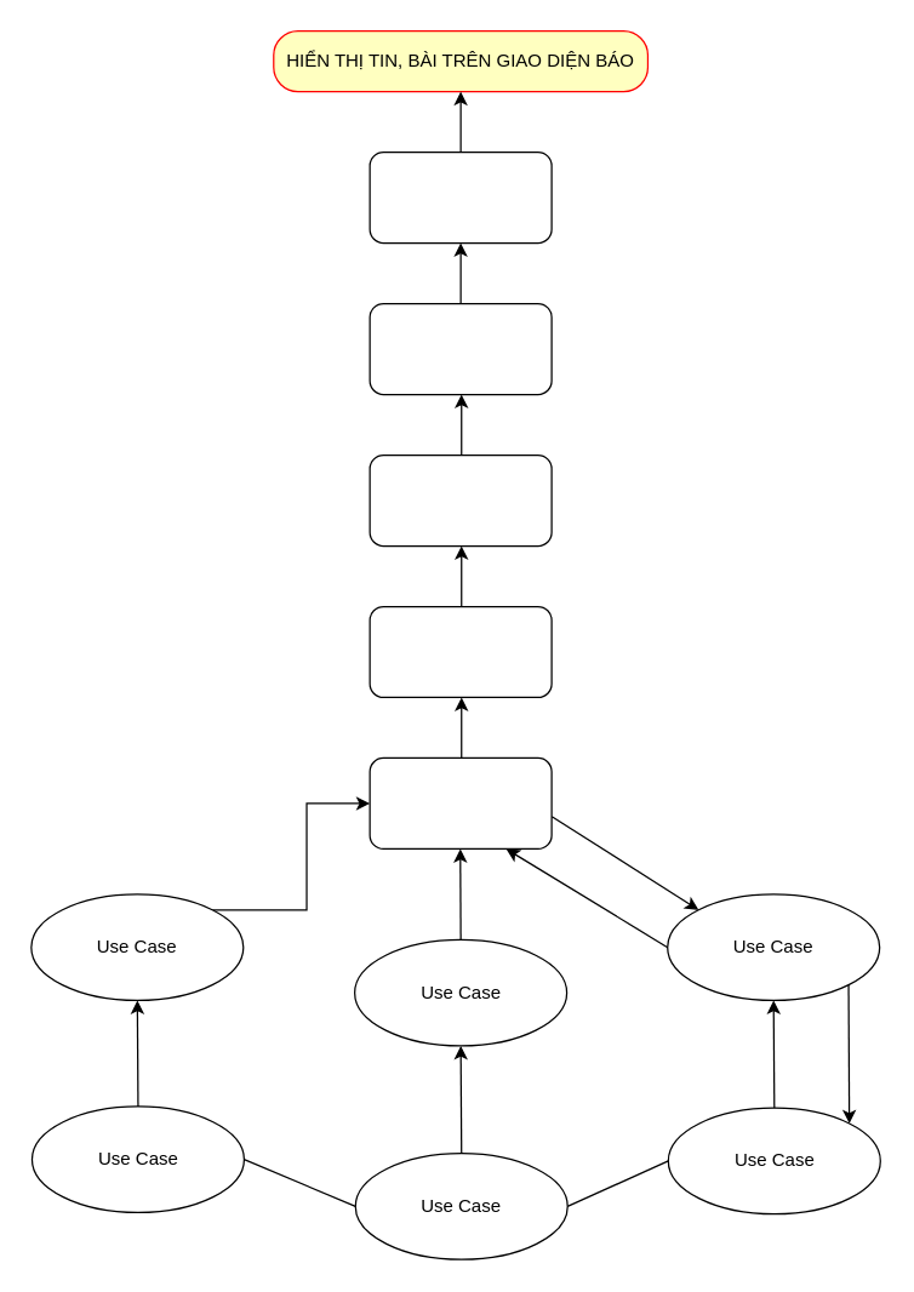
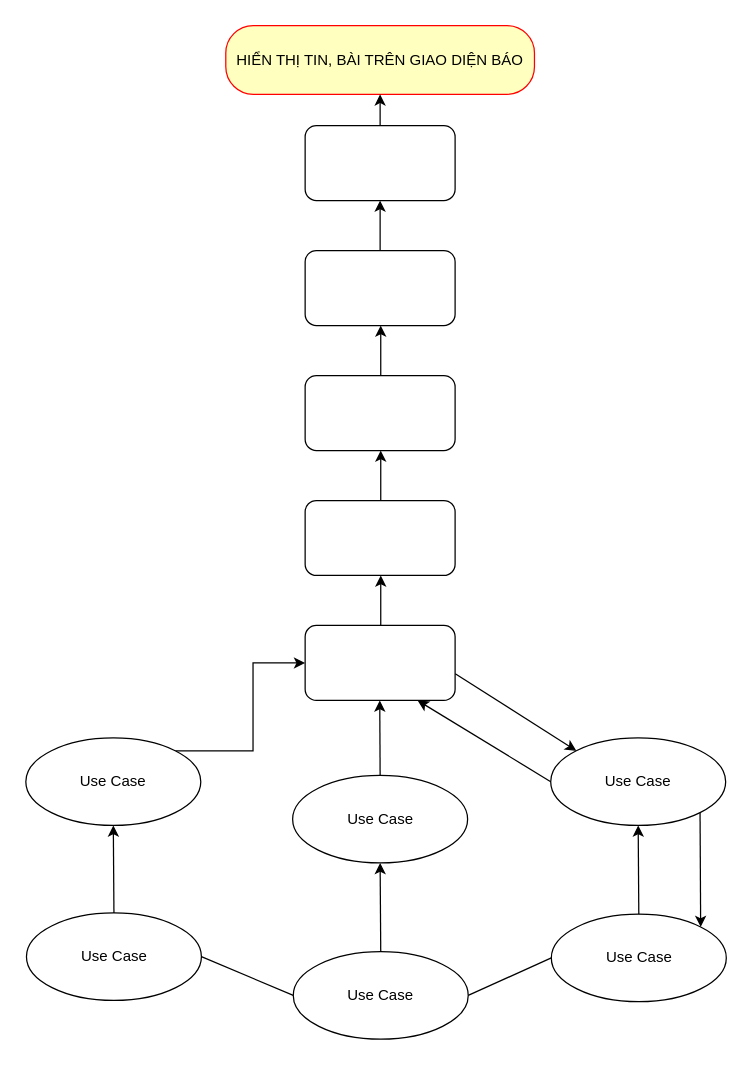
  <mxCell id="0" />
  <mxCell id="1" parent="0" />
- <mxCell id="2" value="HIỂN THỊ TIN, BÀI TRÊN GIAO DIỆN BÁO" style="rounded=1;whiteSpace=wrap;html=1;arcSize=40;fontColor=#000000;fillColor=#ffffc0;strokeColor=#ff0000;" vertex="1" parent="1"><mxGeometry x="180" y="20" width="247" height="40" as="geometry" /></mxCell>
+ <mxCell id="2" value="HIỂN THỊ TIN, BÀI TRÊN GIAO DIỆN BÁO" style="rounded=1;whiteSpace=wrap;html=1;arcSize=40;fontColor=#000000;fillColor=#ffffc0;strokeColor=#ff0000;" vertex="1" parent="1"><mxGeometry x="180" y="20" width="247" height="55" as="geometry" /></mxCell>
  <mxCell id="3" value="" style="rounded=1;whiteSpace=wrap;html=1;" vertex="1" parent="1"><mxGeometry x="243.5" y="100" width="120" height="60" as="geometry" /></mxCell>
  <mxCell id="4" value="" style="rounded=1;whiteSpace=wrap;html=1;" vertex="1" parent="1"><mxGeometry x="243.5" y="200" width="120" height="60" as="geometry" /></mxCell>
  <mxCell id="5" value="" style="rounded=1;whiteSpace=wrap;html=1;" vertex="1" parent="1"><mxGeometry x="243.5" y="300" width="120" height="60" as="geometry" /></mxCell>
  <mxCell id="6" value="" style="rounded=1;whiteSpace=wrap;html=1;" vertex="1" parent="1"><mxGeometry x="243.5" y="400" width="120" height="60" as="geometry" /></mxCell>
  <mxCell id="7" value="" style="rounded=1;whiteSpace=wrap;html=1;" vertex="1" parent="1"><mxGeometry x="243.5" y="500" width="120" height="60" as="geometry" /></mxCell>
  <mxCell id="8" style="edgeStyle=orthogonalEdgeStyle;rounded=0;orthogonalLoop=1;jettySize=auto;html=1;exitX=1;exitY=0;exitDx=0;exitDy=0;entryX=0;entryY=0.5;entryDx=0;entryDy=0;" edge="1" parent="1" source="9" target="7"><mxGeometry relative="1" as="geometry" /></mxCell>
  <mxCell id="9" value="Use Case" style="ellipse;whiteSpace=wrap;html=1;" vertex="1" parent="1"><mxGeometry x="20" y="590" width="140" height="70" as="geometry" /></mxCell>
  <mxCell id="10" value="Use Case" style="ellipse;whiteSpace=wrap;html=1;" vertex="1" parent="1"><mxGeometry x="233.5" y="620" width="140" height="70" as="geometry" /></mxCell>
  <mxCell id="11" value="Use Case" style="ellipse;whiteSpace=wrap;html=1;" vertex="1" parent="1"><mxGeometry x="440" y="590" width="140" height="70" as="geometry" /></mxCell>
  <mxCell id="12" value="Use Case" style="ellipse;whiteSpace=wrap;html=1;" vertex="1" parent="1"><mxGeometry x="20.5" y="730" width="140" height="70" as="geometry" /></mxCell>
  <mxCell id="13" value="Use Case" style="ellipse;whiteSpace=wrap;html=1;" vertex="1" parent="1"><mxGeometry x="234" y="761" width="140" height="70" as="geometry" /></mxCell>
  <mxCell id="14" value="Use Case" style="ellipse;whiteSpace=wrap;html=1;" vertex="1" parent="1"><mxGeometry x="440.5" y="731" width="140" height="70" as="geometry" /></mxCell>
  <mxCell id="15" value="" style="endArrow=classic;html=1;rounded=0;exitX=0.5;exitY=0;exitDx=0;exitDy=0;" edge="1" parent="1" source="3" target="2"><mxGeometry width="50" height="50" relative="1" as="geometry"><mxPoint x="430" y="310" as="sourcePoint" /><mxPoint x="480" y="260" as="targetPoint" /></mxGeometry></mxCell>
  <mxCell id="16" value="" style="endArrow=classic;html=1;rounded=0;exitX=0.5;exitY=0;exitDx=0;exitDy=0;entryX=0.5;entryY=1;entryDx=0;entryDy=0;" edge="1" parent="1" source="4" target="3"><mxGeometry width="50" height="50" relative="1" as="geometry"><mxPoint x="304" y="200" as="sourcePoint" /><mxPoint x="304" y="160" as="targetPoint" /></mxGeometry></mxCell>
  <mxCell id="17" value="" style="endArrow=classic;html=1;rounded=0;exitX=0.5;exitY=0;exitDx=0;exitDy=0;" edge="1" parent="1"><mxGeometry width="50" height="50" relative="1" as="geometry"><mxPoint x="304" y="300" as="sourcePoint" /><mxPoint x="304" y="260" as="targetPoint" /></mxGeometry></mxCell>
  <mxCell id="18" value="" style="endArrow=classic;html=1;rounded=0;exitX=0.5;exitY=0;exitDx=0;exitDy=0;entryX=0.5;entryY=1;entryDx=0;entryDy=0;" edge="1" parent="1"><mxGeometry width="50" height="50" relative="1" as="geometry"><mxPoint x="304" y="400" as="sourcePoint" /><mxPoint x="304" y="360" as="targetPoint" /></mxGeometry></mxCell>
  <mxCell id="19" value="" style="endArrow=classic;html=1;rounded=0;exitX=0.5;exitY=0;exitDx=0;exitDy=0;entryX=0.5;entryY=1;entryDx=0;entryDy=0;" edge="1" parent="1"><mxGeometry width="50" height="50" relative="1" as="geometry"><mxPoint x="304" y="500" as="sourcePoint" /><mxPoint x="304" y="460" as="targetPoint" /></mxGeometry></mxCell>
  <mxCell id="20" value="" style="endArrow=classic;html=1;rounded=0;exitX=0.5;exitY=0;exitDx=0;exitDy=0;" edge="1" parent="1" source="10"><mxGeometry width="50" height="50" relative="1" as="geometry"><mxPoint x="303.4" y="600" as="sourcePoint" /><mxPoint x="303.2" y="560" as="targetPoint" /></mxGeometry></mxCell>
  <mxCell id="21" value="" style="endArrow=classic;html=1;rounded=0;exitX=0.5;exitY=0;exitDx=0;exitDy=0;entryX=0.5;entryY=1;entryDx=0;entryDy=0;" edge="1" parent="1" source="13" target="10"><mxGeometry width="50" height="50" relative="1" as="geometry"><mxPoint x="314" y="630" as="sourcePoint" /><mxPoint x="313.2" y="570" as="targetPoint" /></mxGeometry></mxCell>
  <mxCell id="22" value="" style="endArrow=none;html=1;rounded=0;exitX=1;exitY=0.5;exitDx=0;exitDy=0;entryX=0;entryY=0.5;entryDx=0;entryDy=0;" edge="1" parent="1" source="13" target="14"><mxGeometry width="50" height="50" relative="1" as="geometry"><mxPoint x="380" y="770" as="sourcePoint" /><mxPoint x="423.5" y="750" as="targetPoint" /></mxGeometry></mxCell>
  <mxCell id="23" value="" style="endArrow=none;html=1;rounded=0;exitX=1;exitY=0.5;exitDx=0;exitDy=0;entryX=0;entryY=0.5;entryDx=0;entryDy=0;" edge="1" parent="1" source="12" target="13"><mxGeometry width="50" height="50" relative="1" as="geometry"><mxPoint x="420" y="720" as="sourcePoint" /><mxPoint x="230" y="790" as="targetPoint" /></mxGeometry></mxCell>
  <mxCell id="24" value="" style="endArrow=classic;html=1;rounded=0;entryX=0.5;entryY=1;entryDx=0;entryDy=0;exitX=0.5;exitY=0;exitDx=0;exitDy=0;" edge="1" parent="1" source="14" target="11"><mxGeometry width="50" height="50" relative="1" as="geometry"><mxPoint x="420" y="720" as="sourcePoint" /><mxPoint x="470" y="670" as="targetPoint" /></mxGeometry></mxCell>
  <mxCell id="25" value="" style="endArrow=classic;html=1;rounded=0;entryX=0.5;entryY=1;entryDx=0;entryDy=0;exitX=0.5;exitY=0;exitDx=0;exitDy=0;" edge="1" parent="1" source="12" target="9"><mxGeometry width="50" height="50" relative="1" as="geometry"><mxPoint x="420" y="720" as="sourcePoint" /><mxPoint x="470" y="670" as="targetPoint" /></mxGeometry></mxCell>
  <mxCell id="26" value="" style="endArrow=classic;html=1;rounded=0;entryX=0.75;entryY=1;entryDx=0;entryDy=0;exitX=0;exitY=0.5;exitDx=0;exitDy=0;" edge="1" parent="1" source="11" target="7"><mxGeometry width="50" height="50" relative="1" as="geometry"><mxPoint x="310" y="720" as="sourcePoint" /><mxPoint x="360" y="670" as="targetPoint" /></mxGeometry></mxCell>
  <mxCell id="27" value="" style="endArrow=classic;html=1;rounded=0;entryX=0;entryY=0;entryDx=0;entryDy=0;exitX=1.001;exitY=0.644;exitDx=0;exitDy=0;exitPerimeter=0;" edge="1" parent="1" source="7" target="11"><mxGeometry width="50" height="50" relative="1" as="geometry"><mxPoint x="310" y="720" as="sourcePoint" /><mxPoint x="360" y="670" as="targetPoint" /></mxGeometry></mxCell>
  <mxCell id="28" value="" style="endArrow=classic;html=1;rounded=0;entryX=1;entryY=0;entryDx=0;entryDy=0;exitX=1;exitY=1;exitDx=0;exitDy=0;" edge="1" parent="1" source="11" target="14"><mxGeometry width="50" height="50" relative="1" as="geometry"><mxPoint x="460" y="600" as="sourcePoint" /><mxPoint x="510" y="550" as="targetPoint" /></mxGeometry></mxCell>
